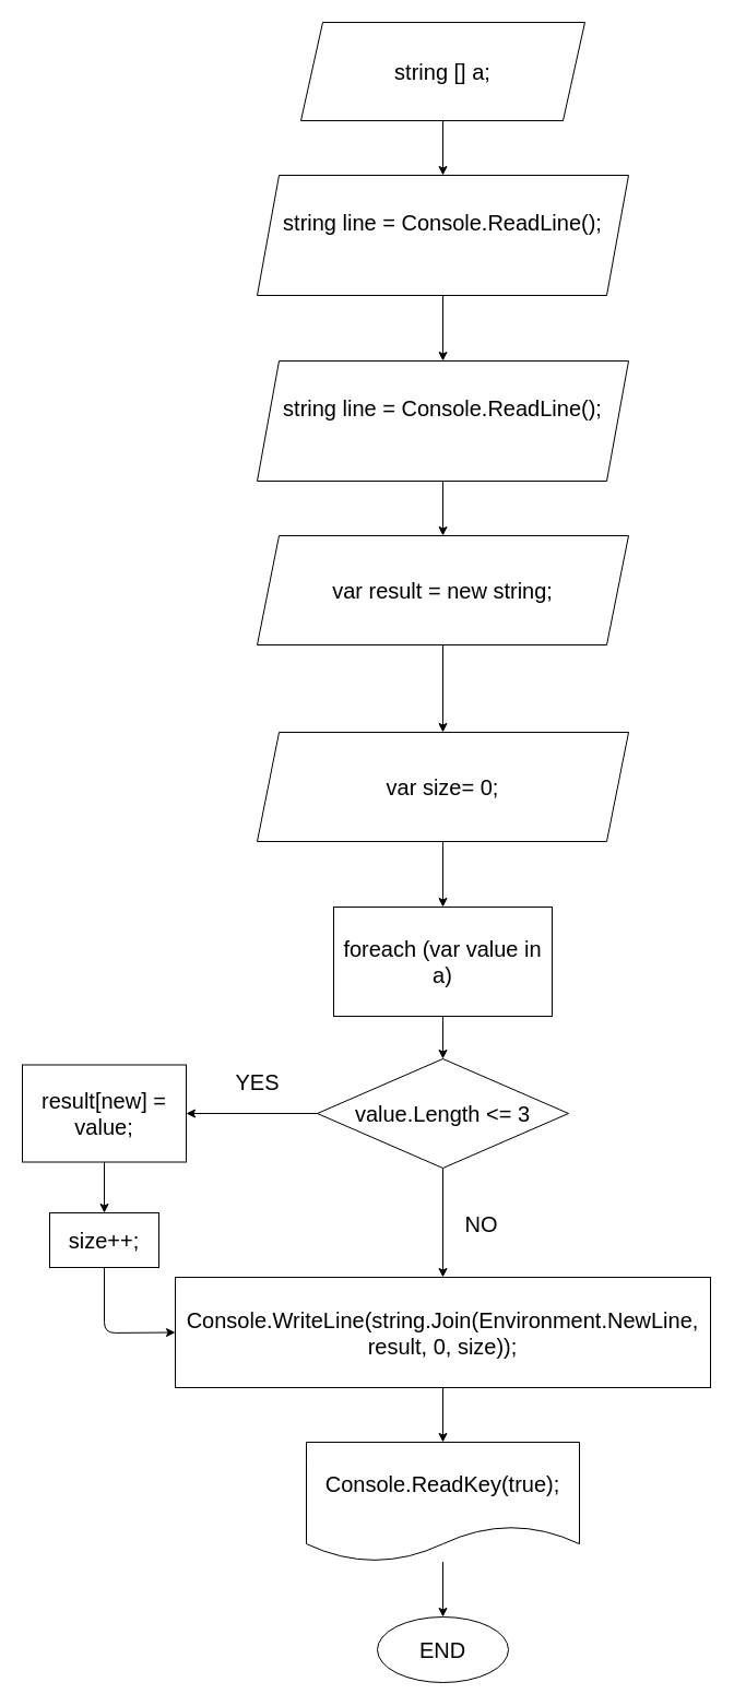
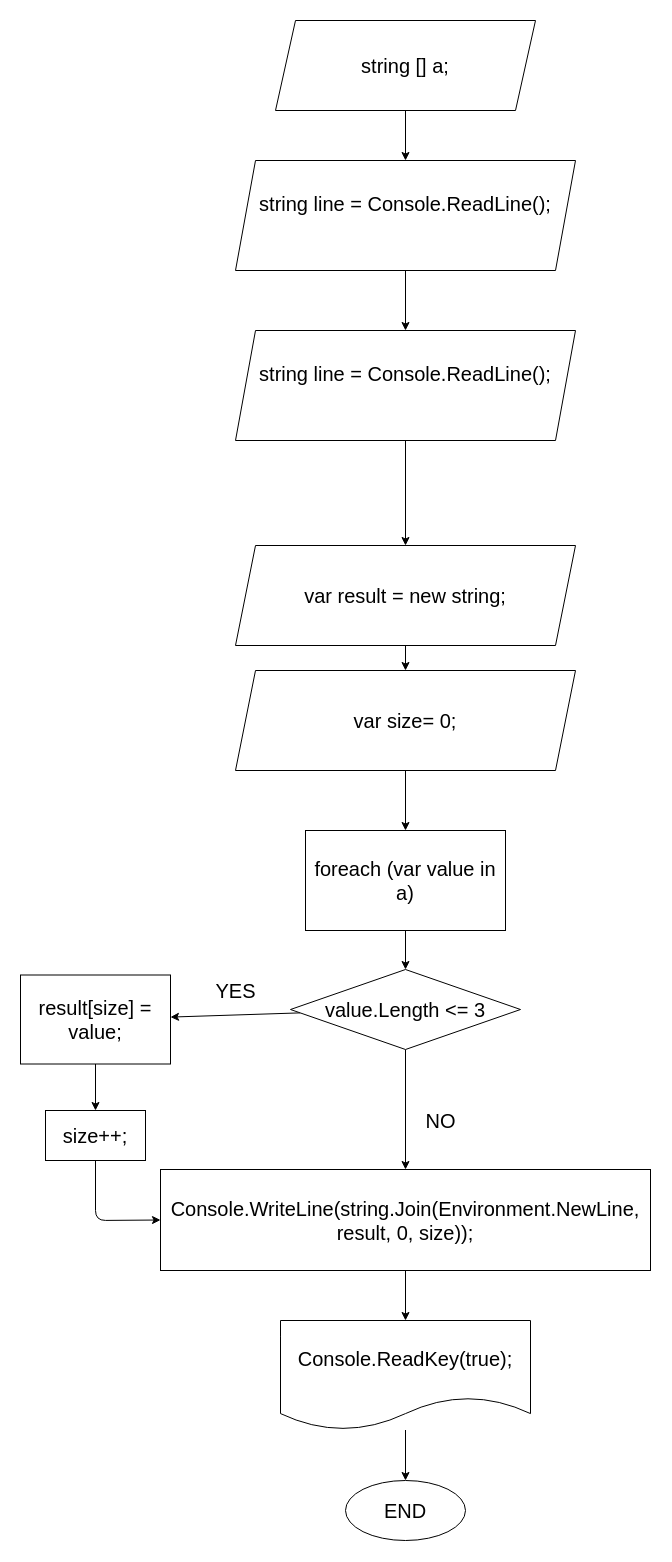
  <mxCell id="0" />
  <mxCell id="1" parent="0" />
  <mxCell id="2" value="" style="edgeStyle=none;html=1;fontSize=24;" edge="1" parent="1" source="3" target="5"><mxGeometry relative="1" as="geometry" /></mxCell>
  <mxCell id="3" value="&lt;font style=&quot;font-size: 20px&quot;&gt;string [] a;&lt;/font&gt;" style="shape=parallelogram;perimeter=parallelogramPerimeter;whiteSpace=wrap;html=1;fixedSize=1;" vertex="1" parent="1"><mxGeometry x="275" y="20" width="260" height="90" as="geometry" /></mxCell>
  <mxCell id="4" value="" style="edgeStyle=none;html=1;fontSize=20;" edge="1" parent="1" source="5" target="9"><mxGeometry relative="1" as="geometry" /></mxCell>
  <mxCell id="5" value="&lt;font style=&quot;font-size: 20px&quot;&gt;string line = Console.ReadLine();&lt;br&gt;&lt;br&gt;&lt;/font&gt;" style="shape=parallelogram;perimeter=parallelogramPerimeter;whiteSpace=wrap;html=1;fixedSize=1;" vertex="1" parent="1"><mxGeometry x="235" y="160" width="340" height="110" as="geometry" /></mxCell>
  <mxCell id="6" value="" style="edgeStyle=none;html=1;fontSize=20;" edge="1" parent="1" source="7" target="11"><mxGeometry relative="1" as="geometry" /></mxCell>
- <mxCell id="7" value="&lt;font style=&quot;font-size: 20px&quot;&gt;var result = new string;&lt;/font&gt;" style="shape=parallelogram;perimeter=parallelogramPerimeter;whiteSpace=wrap;html=1;fixedSize=1;" vertex="1" parent="1"><mxGeometry x="235" y="490" width="340" height="100" as="geometry" /></mxCell>
+ <mxCell id="7" value="&lt;font style=&quot;font-size: 20px&quot;&gt;var result = new string;&lt;/font&gt;" style="shape=parallelogram;perimeter=parallelogramPerimeter;whiteSpace=wrap;html=1;fixedSize=1;" vertex="1" parent="1"><mxGeometry x="235" y="545" width="340" height="100" as="geometry" /></mxCell>
  <mxCell id="8" value="" style="edgeStyle=none;html=1;fontSize=20;" edge="1" parent="1" source="9" target="7"><mxGeometry relative="1" as="geometry" /></mxCell>
  <mxCell id="9" value="&lt;font style=&quot;font-size: 20px&quot;&gt;string line = Console.ReadLine();&lt;br&gt;&lt;br&gt;&lt;/font&gt;" style="shape=parallelogram;perimeter=parallelogramPerimeter;whiteSpace=wrap;html=1;fixedSize=1;" vertex="1" parent="1"><mxGeometry x="235" y="330" width="340" height="110" as="geometry" /></mxCell>
  <mxCell id="10" value="" style="edgeStyle=none;html=1;fontSize=20;" edge="1" parent="1" source="11"><mxGeometry relative="1" as="geometry"><mxPoint x="405" y="830" as="targetPoint" /></mxGeometry></mxCell>
  <mxCell id="11" value="&lt;font style=&quot;font-size: 20px&quot;&gt;var size= 0;&lt;/font&gt;" style="shape=parallelogram;perimeter=parallelogramPerimeter;whiteSpace=wrap;html=1;fixedSize=1;" vertex="1" parent="1"><mxGeometry x="235" y="670" width="340" height="100" as="geometry" /></mxCell>
  <mxCell id="12" value="" style="edgeStyle=none;html=1;fontSize=20;" edge="1" parent="1" source="13" target="16"><mxGeometry relative="1" as="geometry" /></mxCell>
  <mxCell id="13" value="foreach (var value in a)" style="rounded=0;whiteSpace=wrap;html=1;fontSize=20;" vertex="1" parent="1"><mxGeometry x="305" y="830" width="200" height="100" as="geometry" /></mxCell>
  <mxCell id="14" value="" style="edgeStyle=none;html=1;fontSize=20;" edge="1" parent="1" source="16" target="18"><mxGeometry relative="1" as="geometry" /></mxCell>
  <mxCell id="15" value="" style="edgeStyle=none;html=1;fontSize=20;" edge="1" parent="1" source="16" target="23"><mxGeometry relative="1" as="geometry" /></mxCell>
- <mxCell id="16" value="value.Length &amp;lt;= 3" style="rhombus;whiteSpace=wrap;html=1;fontSize=20;rounded=0;" vertex="1" parent="1"><mxGeometry x="290" y="969" width="230" height="100" as="geometry" /></mxCell>
+ <mxCell id="16" value="value.Length &amp;lt;= 3" style="rhombus;whiteSpace=wrap;html=1;fontSize=20;rounded=0;" vertex="1" parent="1"><mxGeometry x="290" y="969" width="230" height="80" as="geometry" /></mxCell>
  <mxCell id="17" value="" style="edgeStyle=none;html=1;fontSize=20;" edge="1" parent="1" source="18" target="21"><mxGeometry relative="1" as="geometry" /></mxCell>
- <mxCell id="18" value="result[new] = value;" style="whiteSpace=wrap;html=1;fontSize=20;rounded=0;" vertex="1" parent="1"><mxGeometry x="20" y="974.5" width="150" height="89" as="geometry" /></mxCell>
+ <mxCell id="18" value="result[size] = value;" style="whiteSpace=wrap;html=1;fontSize=20;rounded=0;" vertex="1" parent="1"><mxGeometry x="20" y="974.5" width="150" height="89" as="geometry" /></mxCell>
  <mxCell id="19" value="YES" style="text;html=1;align=center;verticalAlign=middle;resizable=0;points=[];autosize=1;strokeColor=none;fillColor=none;fontSize=20;" vertex="1" parent="1"><mxGeometry x="205" y="975" width="60" height="30" as="geometry" /></mxCell>
  <mxCell id="20" style="edgeStyle=none;html=1;exitX=0.5;exitY=1;exitDx=0;exitDy=0;entryX=0;entryY=0.5;entryDx=0;entryDy=0;fontSize=20;" edge="1" parent="1" source="21" target="23"><mxGeometry relative="1" as="geometry"><Array as="points"><mxPoint x="95" y="1220" /></Array></mxGeometry></mxCell>
  <mxCell id="21" value="size++;" style="whiteSpace=wrap;html=1;fontSize=20;rounded=0;" vertex="1" parent="1"><mxGeometry x="45" y="1110" width="100" height="50" as="geometry" /></mxCell>
  <mxCell id="22" value="" style="edgeStyle=none;html=1;fontSize=20;" edge="1" parent="1" source="23" target="26"><mxGeometry relative="1" as="geometry" /></mxCell>
  <mxCell id="23" value="Console.WriteLine(string.Join(Environment.NewLine, result, 0, size));" style="whiteSpace=wrap;html=1;fontSize=20;rounded=0;" vertex="1" parent="1"><mxGeometry x="160" y="1169" width="490" height="101" as="geometry" /></mxCell>
  <mxCell id="24" value="NO" style="text;html=1;align=center;verticalAlign=middle;resizable=0;points=[];autosize=1;strokeColor=none;fillColor=none;fontSize=20;" vertex="1" parent="1"><mxGeometry x="415" y="1105" width="50" height="30" as="geometry" /></mxCell>
  <mxCell id="25" value="" style="edgeStyle=none;html=1;fontSize=20;" edge="1" parent="1" source="26" target="27"><mxGeometry relative="1" as="geometry" /></mxCell>
  <mxCell id="26" value="Console.ReadKey(true);" style="shape=document;whiteSpace=wrap;html=1;boundedLbl=1;fontSize=20;rounded=0;" vertex="1" parent="1"><mxGeometry x="280" y="1320" width="250" height="109.5" as="geometry" /></mxCell>
  <mxCell id="27" value="END" style="ellipse;whiteSpace=wrap;html=1;fontSize=20;rounded=0;" vertex="1" parent="1"><mxGeometry x="345" y="1480" width="120" height="60" as="geometry" /></mxCell>
